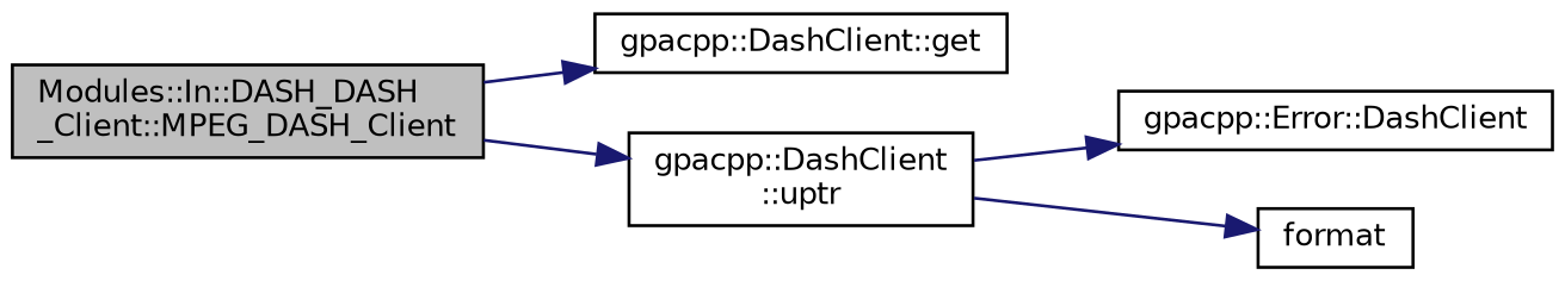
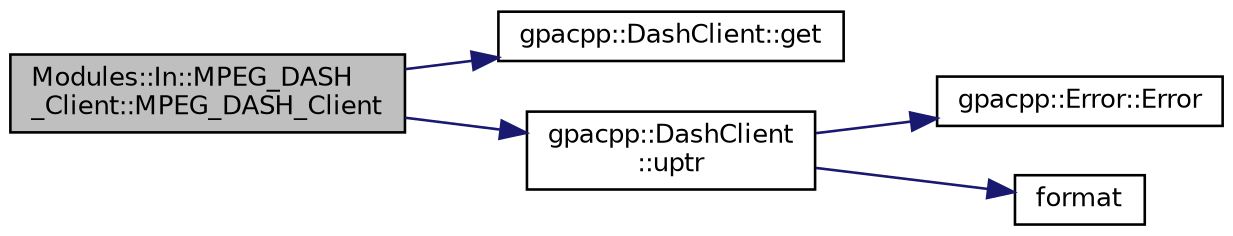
  digraph {
    rankdir=LR
    node [color=black fillcolor=white fontname=Helvetica fontsize=10 shape=record style=filled]
    edge [color=midnightblue fontname=Helvetica fontsize=10 labelfontname=Helvetica labelfontsize=10 style=solid]
-   n1 [fillcolor=grey75 fontcolor=black height=0.2 label="Modules::In::DASH_DASH\l_Client::MPEG_DASH_Client" width=0.4]
+   n1 [fillcolor=grey75 fontcolor=black height=0.2 label="Modules::In::MPEG_DASH\l_Client::MPEG_DASH_Client" width=0.4]
    n2 [height=0.2 label="gpacpp::DashClient::get" width=0.4]
    n3 [height=0.2 label="gpacpp::DashClient\l::uptr" width=0.4]
-   n4 [height=0.2 label="gpacpp::Error::DashClient" width=0.4]
+   n4 [height=0.2 label="gpacpp::Error::Error" width=0.4]
    n5 [height=0.2 label=format width=0.4]
    n1 -> n2
    n1 -> n3
    n3 -> n4
    n3 -> n5
  }
